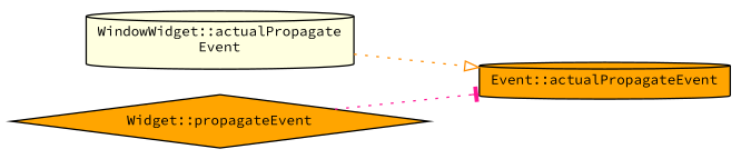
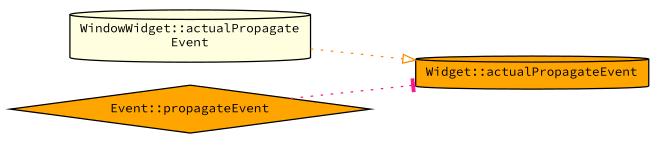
  digraph {
    fontname="Source Code Pro"
    rankdir=LR
    node [color=black fillcolor=orange fontname="Source Code Pro" fontsize=10 shape=cylinder style=filled]
    edge [fontname="Source Code Pro" fontsize=10 labelfontname=Helvetica labelfontsize=10 style=dotted]
    n1 [fillcolor=lightyellow fontcolor=black height=0.2 label="WindowWidget::actualPropagate\lEvent" width=0.4]
-   n2 [height=0.2 label="Event::actualPropagateEvent" width=0.4]
-   n3 [height=0.2 label="Widget::propagateEvent" shape=diamond width=0.4]
+   n2 [height=0.2 label="Widget::actualPropagateEvent" width=0.4]
+   n3 [height=0.2 label="Event::propagateEvent" shape=diamond width=0.4]
    n1 -> n2 [arrowhead=onormal color=darkorange]
    n3 -> n2 [arrowhead=tee color=deeppink]
  }
